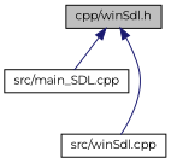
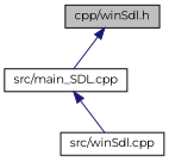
  digraph {
    fontname=Montserrat
    node [color=black fillcolor=white fontname=Montserrat fontsize=10 shape=record style=filled]
    edge [color=midnightblue dir=back fontname=Montserrat fontsize=10 labelfontname=Helvetica labelfontsize=10 style=solid]
    n1 [fillcolor=grey75 fontcolor=black height=0.2 label="cpp/winSdl.h" width=0.4]
    n2 [height=0.2 label="src/main_SDL.cpp" width=0.4]
    n3 [height=0.2 label="src/winSdl.cpp" width=0.4]
    n1 -> n2
-   n1 -> n3
+   n2 -> n3
  }
